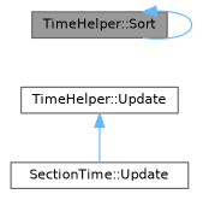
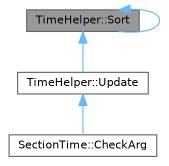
  digraph {
    rankdir=TB
    node [color=grey40 fillcolor=white fontname=Helvetica fontsize=10 shape=box style=filled]
    edge [color=steelblue1 dir=back fontname=Helvetica fontsize=10 labelfontname=Helvetica labelfontsize=10 style=solid]
    n1 [color=gray40 fillcolor=grey60 fontcolor=black height=0.2 label="TimeHelper::Sort" width=0.4]
    n2 [height=0.2 label="TimeHelper::Update" width=0.4]
-   n3 [height=0.2 label="SectionTime::Update" width=0.4]
+   n3 [height=0.2 label="SectionTime::CheckArg" width=0.4]
    n1 -> n1
+   n1 -> n2
    n2 -> n3
  }
